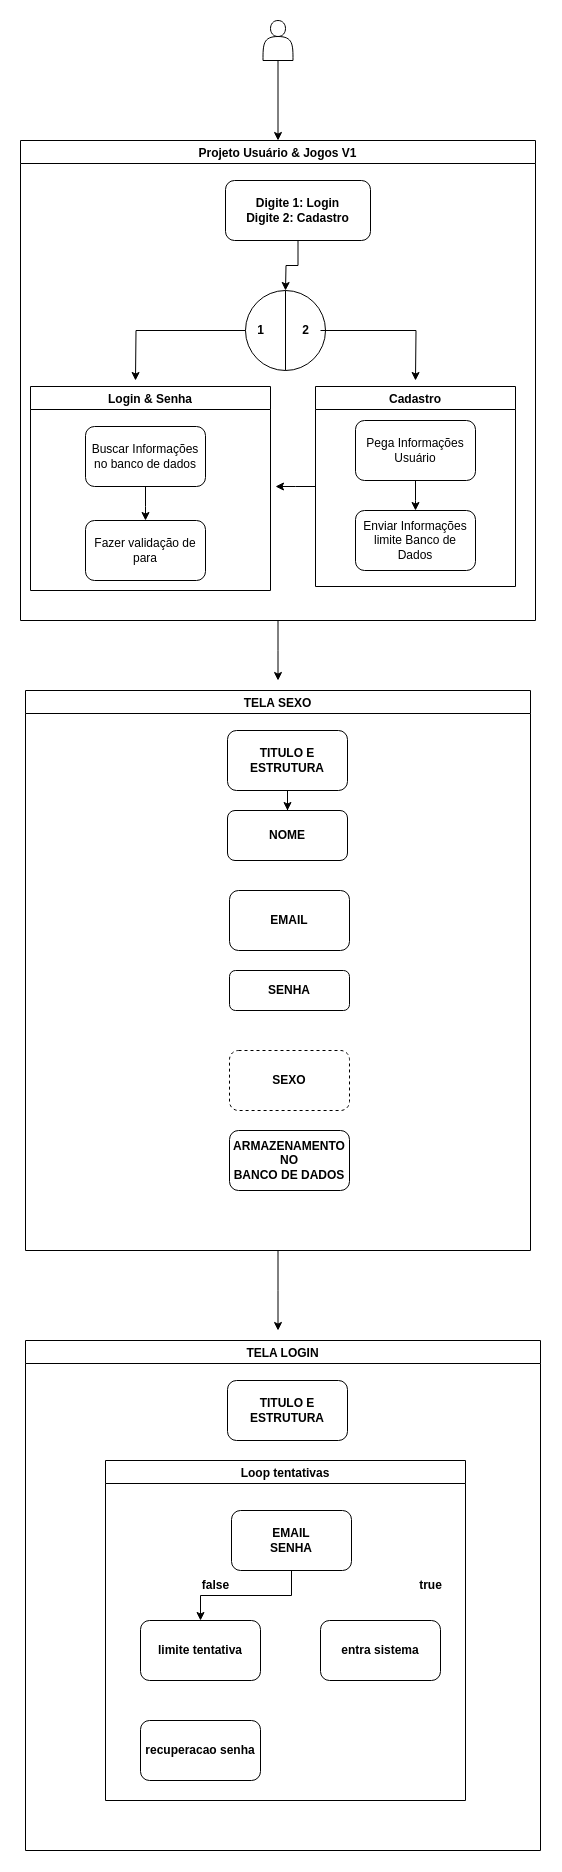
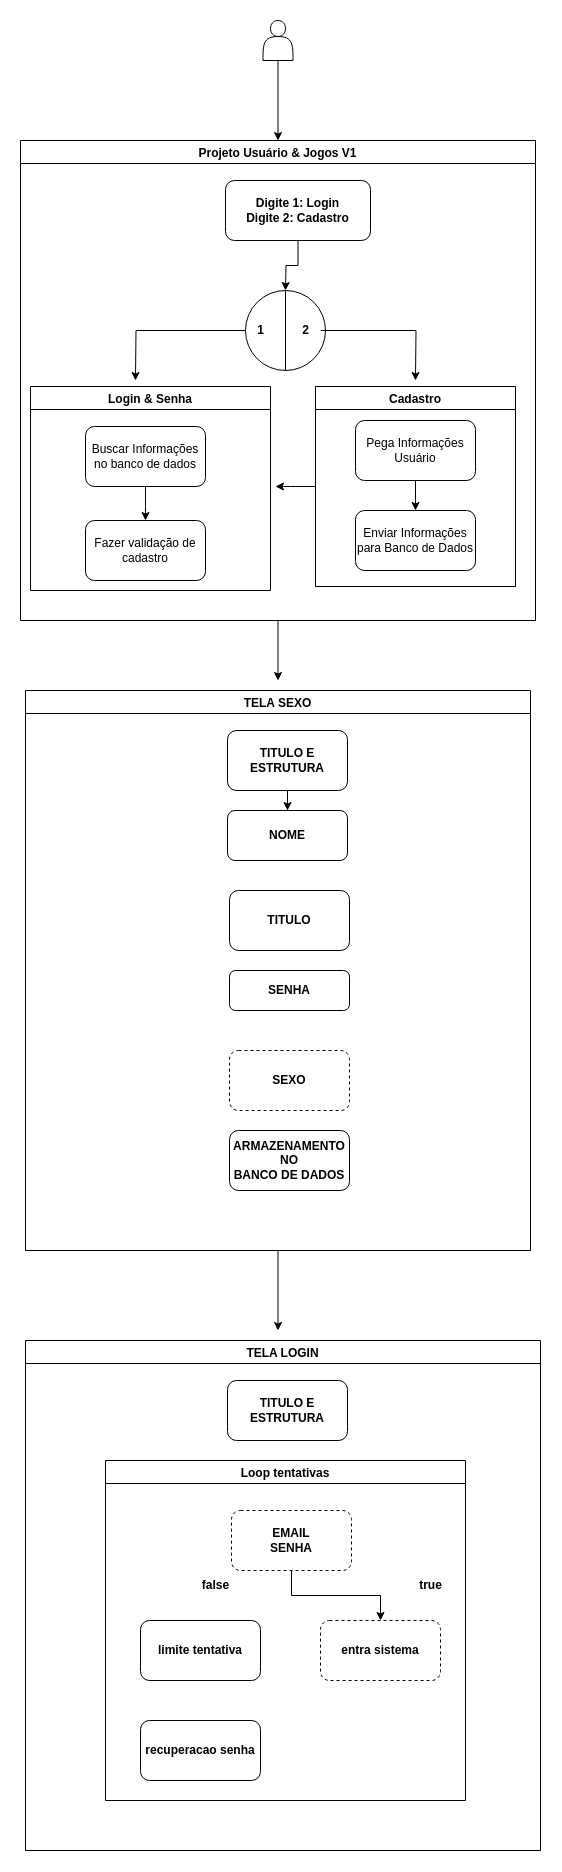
  <mxCell id="0" />
  <mxCell id="1" parent="0" />
  <mxCell id="2" style="edgeStyle=orthogonalEdgeStyle;rounded=0;orthogonalLoop=1;jettySize=auto;html=1;" parent="1" source="3" edge="1"><mxGeometry relative="1" as="geometry"><mxPoint x="277.5" y="680" as="targetPoint" /></mxGeometry></mxCell>
  <mxCell id="3" value="Projeto Usuário &amp; Jogos V1" style="swimlane;" parent="1" vertex="1"><mxGeometry x="20" y="140" width="515" height="480" as="geometry" /></mxCell>
  <mxCell id="4" value="Digite 1: Login&lt;br&gt;Digite 2: Cadastro" style="rounded=1;whiteSpace=wrap;html=1;fontStyle=1" parent="3" vertex="1"><mxGeometry x="205" y="40" width="145" height="60" as="geometry" /></mxCell>
  <mxCell id="5" value="" style="shape=lineEllipse;line=vertical;perimeter=ellipsePerimeter;whiteSpace=wrap;html=1;backgroundOutline=1;" parent="3" vertex="1"><mxGeometry x="225" y="150" width="80" height="80" as="geometry" /></mxCell>
  <mxCell id="6" value="1" style="text;html=1;align=center;verticalAlign=middle;resizable=0;points=[];autosize=1;strokeColor=none;fillColor=none;fontStyle=1" parent="3" vertex="1"><mxGeometry x="225" y="175" width="30" height="30" as="geometry" /></mxCell>
  <mxCell id="7" value="Cadastro" style="swimlane;" parent="3" vertex="1"><mxGeometry x="295" y="246" width="200" height="200" as="geometry" /></mxCell>
  <mxCell id="8" value="Pega Informações Usuário" style="rounded=1;whiteSpace=wrap;html=1;" parent="7" vertex="1"><mxGeometry x="40" y="34" width="120" height="60" as="geometry" /></mxCell>
- <mxCell id="9" value="Enviar Informações limite Banco de Dados" style="rounded=1;whiteSpace=wrap;html=1;" parent="7" vertex="1"><mxGeometry x="40" y="124" width="120" height="60" as="geometry" /></mxCell>
+ <mxCell id="9" value="Enviar Informações para Banco de Dados" style="rounded=1;whiteSpace=wrap;html=1;" parent="7" vertex="1"><mxGeometry x="40" y="124" width="120" height="60" as="geometry" /></mxCell>
  <mxCell id="10" value="Login &amp; Senha" style="swimlane;" parent="3" vertex="1"><mxGeometry x="10" y="246" width="240" height="204" as="geometry"><mxRectangle x="10" y="246" width="120" height="30" as="alternateBounds" /></mxGeometry></mxCell>
  <mxCell id="11" value="Buscar Informações no banco de dados" style="rounded=1;whiteSpace=wrap;html=1;" parent="10" vertex="1"><mxGeometry x="55" y="40" width="120" height="60" as="geometry" /></mxCell>
- <mxCell id="12" value="Fazer validação de para" style="rounded=1;whiteSpace=wrap;html=1;" parent="10" vertex="1"><mxGeometry x="55" y="134" width="120" height="60" as="geometry" /></mxCell>
+ <mxCell id="12" value="Fazer validação de cadastro" style="rounded=1;whiteSpace=wrap;html=1;" parent="10" vertex="1"><mxGeometry x="55" y="134" width="120" height="60" as="geometry" /></mxCell>
  <mxCell id="13" style="edgeStyle=orthogonalEdgeStyle;rounded=0;orthogonalLoop=1;jettySize=auto;html=1;" parent="1" source="14" target="3" edge="1"><mxGeometry relative="1" as="geometry" /></mxCell>
  <mxCell id="14" value="" style="shape=actor;whiteSpace=wrap;html=1;" parent="1" vertex="1"><mxGeometry x="262.5" y="20" width="30" height="40" as="geometry" /></mxCell>
  <mxCell id="15" style="edgeStyle=orthogonalEdgeStyle;rounded=0;orthogonalLoop=1;jettySize=auto;html=1;" parent="1" source="4" edge="1"><mxGeometry relative="1" as="geometry"><mxPoint x="285" y="290" as="targetPoint" /></mxGeometry></mxCell>
  <mxCell id="16" style="edgeStyle=orthogonalEdgeStyle;rounded=0;orthogonalLoop=1;jettySize=auto;html=1;" parent="1" source="17" edge="1"><mxGeometry relative="1" as="geometry"><mxPoint x="415" y="380" as="targetPoint" /></mxGeometry></mxCell>
  <mxCell id="17" value="2" style="text;html=1;align=center;verticalAlign=middle;resizable=0;points=[];autosize=1;strokeColor=none;fillColor=none;fontStyle=1" parent="1" vertex="1"><mxGeometry x="290" y="315" width="30" height="30" as="geometry" /></mxCell>
  <mxCell id="18" style="edgeStyle=orthogonalEdgeStyle;rounded=0;orthogonalLoop=1;jettySize=auto;html=1;" parent="1" source="6" edge="1"><mxGeometry relative="1" as="geometry"><mxPoint x="135" y="380" as="targetPoint" /></mxGeometry></mxCell>
  <mxCell id="19" style="edgeStyle=orthogonalEdgeStyle;rounded=0;orthogonalLoop=1;jettySize=auto;html=1;" parent="1" source="8" edge="1"><mxGeometry relative="1" as="geometry"><mxPoint x="415" y="510" as="targetPoint" /></mxGeometry></mxCell>
  <mxCell id="20" style="edgeStyle=orthogonalEdgeStyle;rounded=0;orthogonalLoop=1;jettySize=auto;html=1;" parent="1" source="11" edge="1"><mxGeometry relative="1" as="geometry"><mxPoint x="145" y="520" as="targetPoint" /></mxGeometry></mxCell>
  <mxCell id="21" style="edgeStyle=orthogonalEdgeStyle;rounded=0;orthogonalLoop=1;jettySize=auto;html=1;" parent="1" source="7" edge="1"><mxGeometry relative="1" as="geometry"><mxPoint x="275" y="486" as="targetPoint" /></mxGeometry></mxCell>
  <mxCell id="22" value="TELA LOGIN" style="swimlane;" parent="1" vertex="1"><mxGeometry x="25" y="1340" width="515" height="510" as="geometry" /></mxCell>
  <mxCell id="23" value="TITULO E ESTRUTURA" style="rounded=1;whiteSpace=wrap;html=1;fontStyle=1" parent="22" vertex="1"><mxGeometry x="202" y="40" width="120" height="60" as="geometry" /></mxCell>
  <mxCell id="24" value="Loop tentativas" style="swimlane;" parent="22" vertex="1"><mxGeometry x="80" y="120" width="360" height="340" as="geometry" /></mxCell>
- <mxCell id="25" value="EMAIL&lt;br&gt;SENHA" style="rounded=1;whiteSpace=wrap;html=1;fontStyle=1" parent="24" vertex="1"><mxGeometry x="126" y="50" width="120" height="60" as="geometry" /></mxCell>
+ <mxCell id="25" value="EMAIL&lt;br&gt;SENHA" style="rounded=1;whiteSpace=wrap;html=1;fontStyle=1;dashed=1;" parent="24" vertex="1"><mxGeometry x="126" y="50" width="120" height="60" as="geometry" /></mxCell>
  <mxCell id="26" value="limite tentativa" style="rounded=1;whiteSpace=wrap;html=1;fontStyle=1" parent="24" vertex="1"><mxGeometry x="35" y="160" width="120" height="60" as="geometry" /></mxCell>
- <mxCell id="27" style="edgeStyle=orthogonalEdgeStyle;rounded=0;orthogonalLoop=1;jettySize=auto;html=1;" parent="24" source="25" target="26" edge="1"><mxGeometry relative="1" as="geometry"><mxPoint x="175" y="160" as="targetPoint" /></mxGeometry></mxCell>
- <mxCell id="28" value="entra sistema" style="whiteSpace=wrap;html=1;rounded=1;fontStyle=1;" parent="24" vertex="1"><mxGeometry x="215" y="160" width="120" height="60" as="geometry" /></mxCell>
+ <mxCell id="27" style="edgeStyle=orthogonalEdgeStyle;rounded=0;orthogonalLoop=1;jettySize=auto;html=1;" parent="24" source="25" target="28" edge="1"><mxGeometry relative="1" as="geometry"><mxPoint x="175" y="160" as="targetPoint" /></mxGeometry></mxCell>
+ <mxCell id="28" value="entra sistema" style="whiteSpace=wrap;html=1;rounded=1;fontStyle=1;dashed=1;" parent="24" vertex="1"><mxGeometry x="215" y="160" width="120" height="60" as="geometry" /></mxCell>
  <mxCell id="29" value="true" style="text;html=1;align=center;verticalAlign=middle;resizable=0;points=[];autosize=1;strokeColor=none;fillColor=none;fontStyle=1" parent="24" vertex="1"><mxGeometry x="300" y="110" width="50" height="30" as="geometry" /></mxCell>
  <mxCell id="30" value="recuperacao senha" style="rounded=1;whiteSpace=wrap;html=1;fontStyle=1" parent="24" vertex="1"><mxGeometry x="35" y="260" width="120" height="60" as="geometry" /></mxCell>
  <mxCell id="31" value="false" style="text;html=1;align=center;verticalAlign=middle;resizable=0;points=[];autosize=1;strokeColor=none;fillColor=none;fontStyle=1" parent="24" vertex="1"><mxGeometry x="85" y="110" width="50" height="30" as="geometry" /></mxCell>
  <mxCell id="32" style="edgeStyle=orthogonalEdgeStyle;rounded=0;orthogonalLoop=1;jettySize=auto;html=1;" parent="1" source="33" edge="1"><mxGeometry relative="1" as="geometry"><mxPoint x="277.5" y="1330" as="targetPoint" /></mxGeometry></mxCell>
  <mxCell id="33" value="TELA SEXO" style="swimlane;" parent="1" vertex="1"><mxGeometry x="25" y="690" width="505" height="560" as="geometry" /></mxCell>
  <mxCell id="34" style="edgeStyle=orthogonalEdgeStyle;rounded=0;orthogonalLoop=1;jettySize=auto;html=1;entryX=0.5;entryY=0;entryDx=0;entryDy=0;" parent="33" source="35" target="36" edge="1"><mxGeometry relative="1" as="geometry" /></mxCell>
  <mxCell id="35" value="TITULO E ESTRUTURA" style="rounded=1;whiteSpace=wrap;html=1;fontStyle=1" parent="33" vertex="1"><mxGeometry x="202" y="40" width="120" height="60" as="geometry" /></mxCell>
  <mxCell id="36" value="NOME" style="rounded=1;whiteSpace=wrap;html=1;fontStyle=1" parent="33" vertex="1"><mxGeometry x="202" y="120" width="120" height="50" as="geometry" /></mxCell>
- <mxCell id="37" value="EMAIL" style="rounded=1;whiteSpace=wrap;html=1;fontStyle=1" parent="33" vertex="1"><mxGeometry x="204" y="200" width="120" height="60" as="geometry" /></mxCell>
+ <mxCell id="37" value="TITULO" style="rounded=1;whiteSpace=wrap;html=1;fontStyle=1" parent="33" vertex="1"><mxGeometry x="204" y="200" width="120" height="60" as="geometry" /></mxCell>
  <mxCell id="38" value="SENHA" style="rounded=1;whiteSpace=wrap;html=1;fontStyle=1" parent="33" vertex="1"><mxGeometry x="204" y="280" width="120" height="40" as="geometry" /></mxCell>
  <mxCell id="39" value="SEXO" style="rounded=1;whiteSpace=wrap;html=1;fontStyle=1;dashed=1;" parent="33" vertex="1"><mxGeometry x="204" y="360" width="120" height="60" as="geometry" /></mxCell>
  <mxCell id="40" value="ARMAZENAMENTO NO&lt;br&gt;BANCO DE DADOS" style="rounded=1;whiteSpace=wrap;html=1;fontStyle=1" parent="33" vertex="1"><mxGeometry x="204" y="440" width="120" height="60" as="geometry" /></mxCell>
